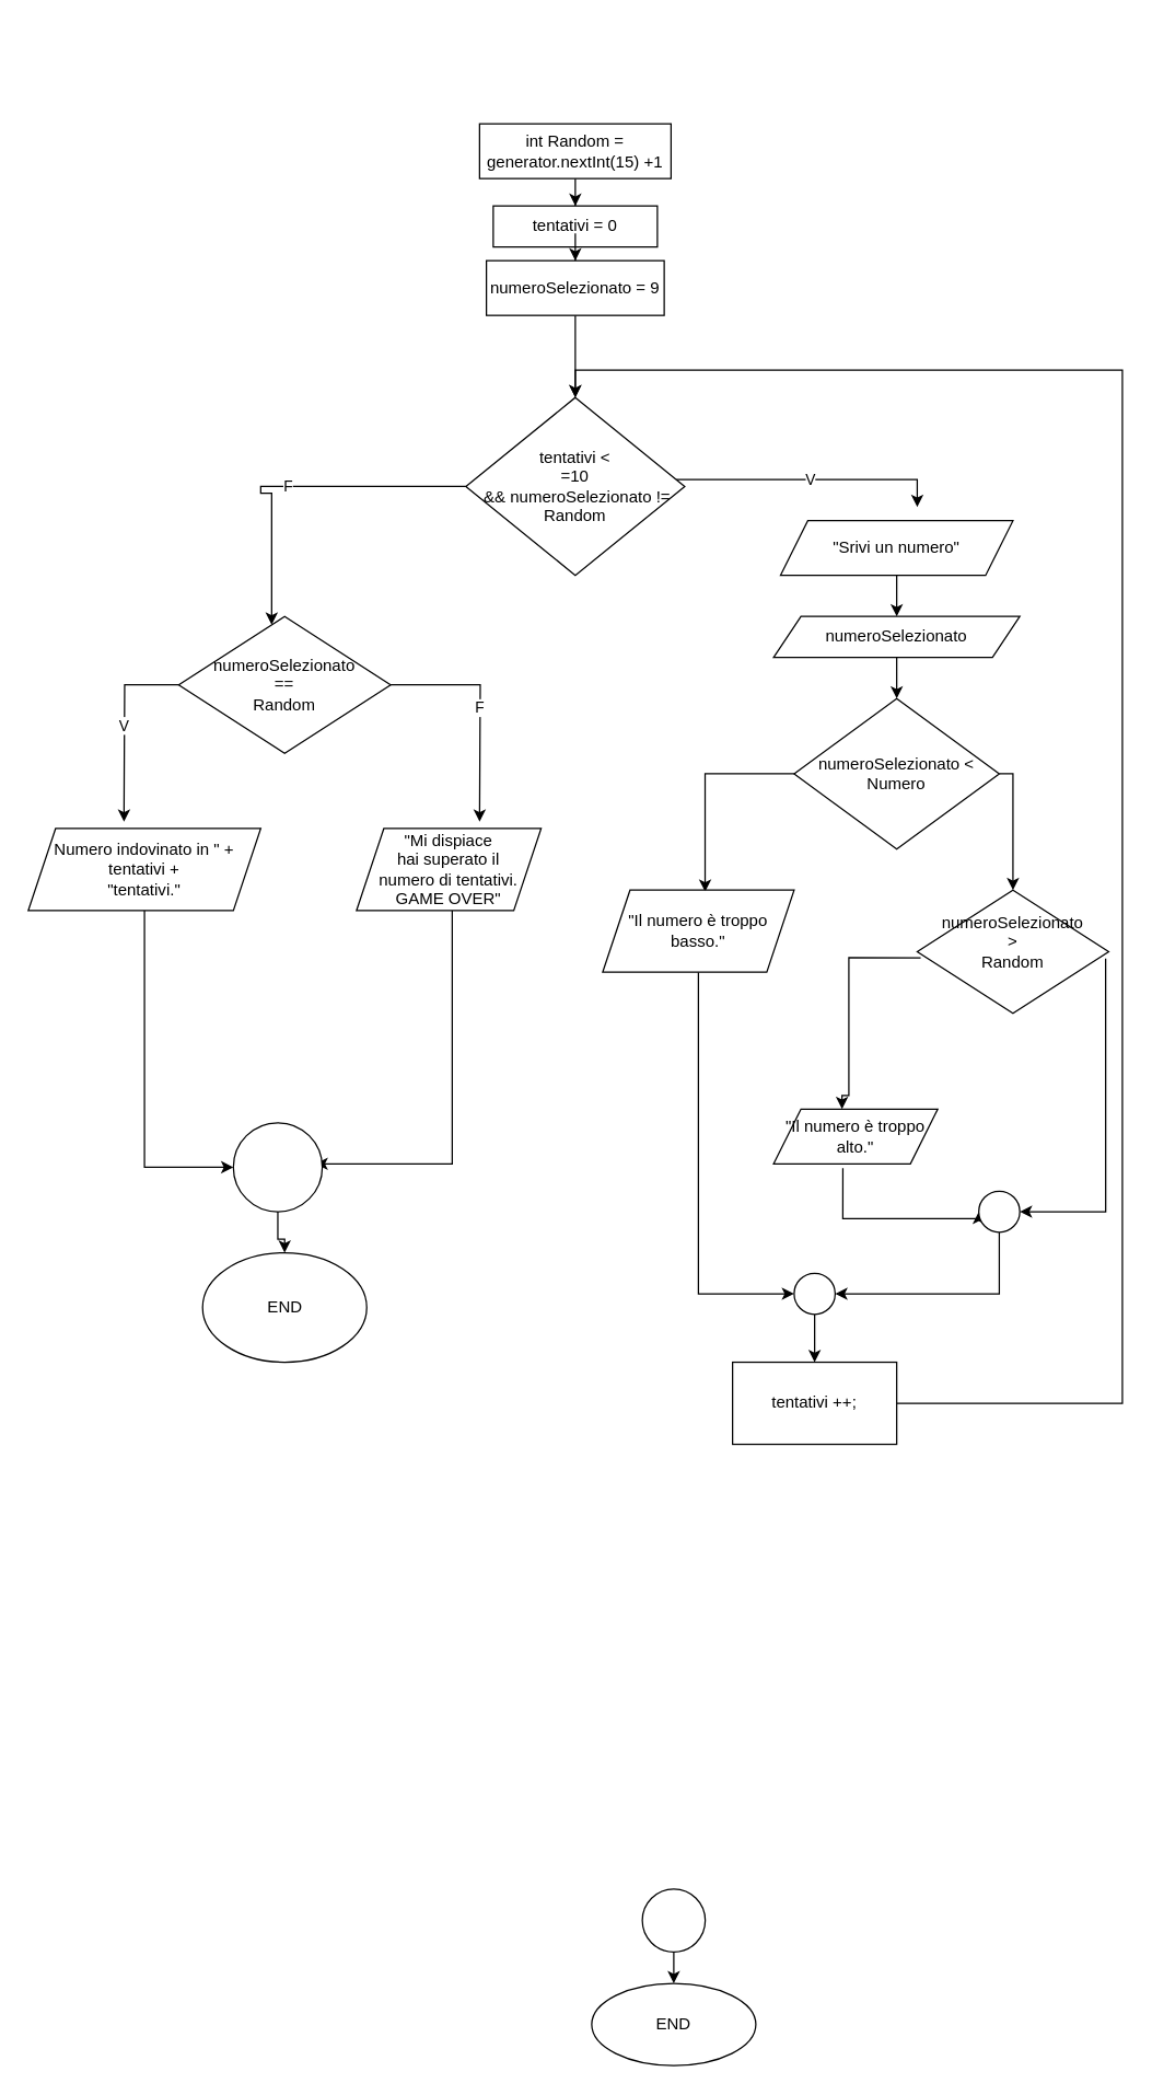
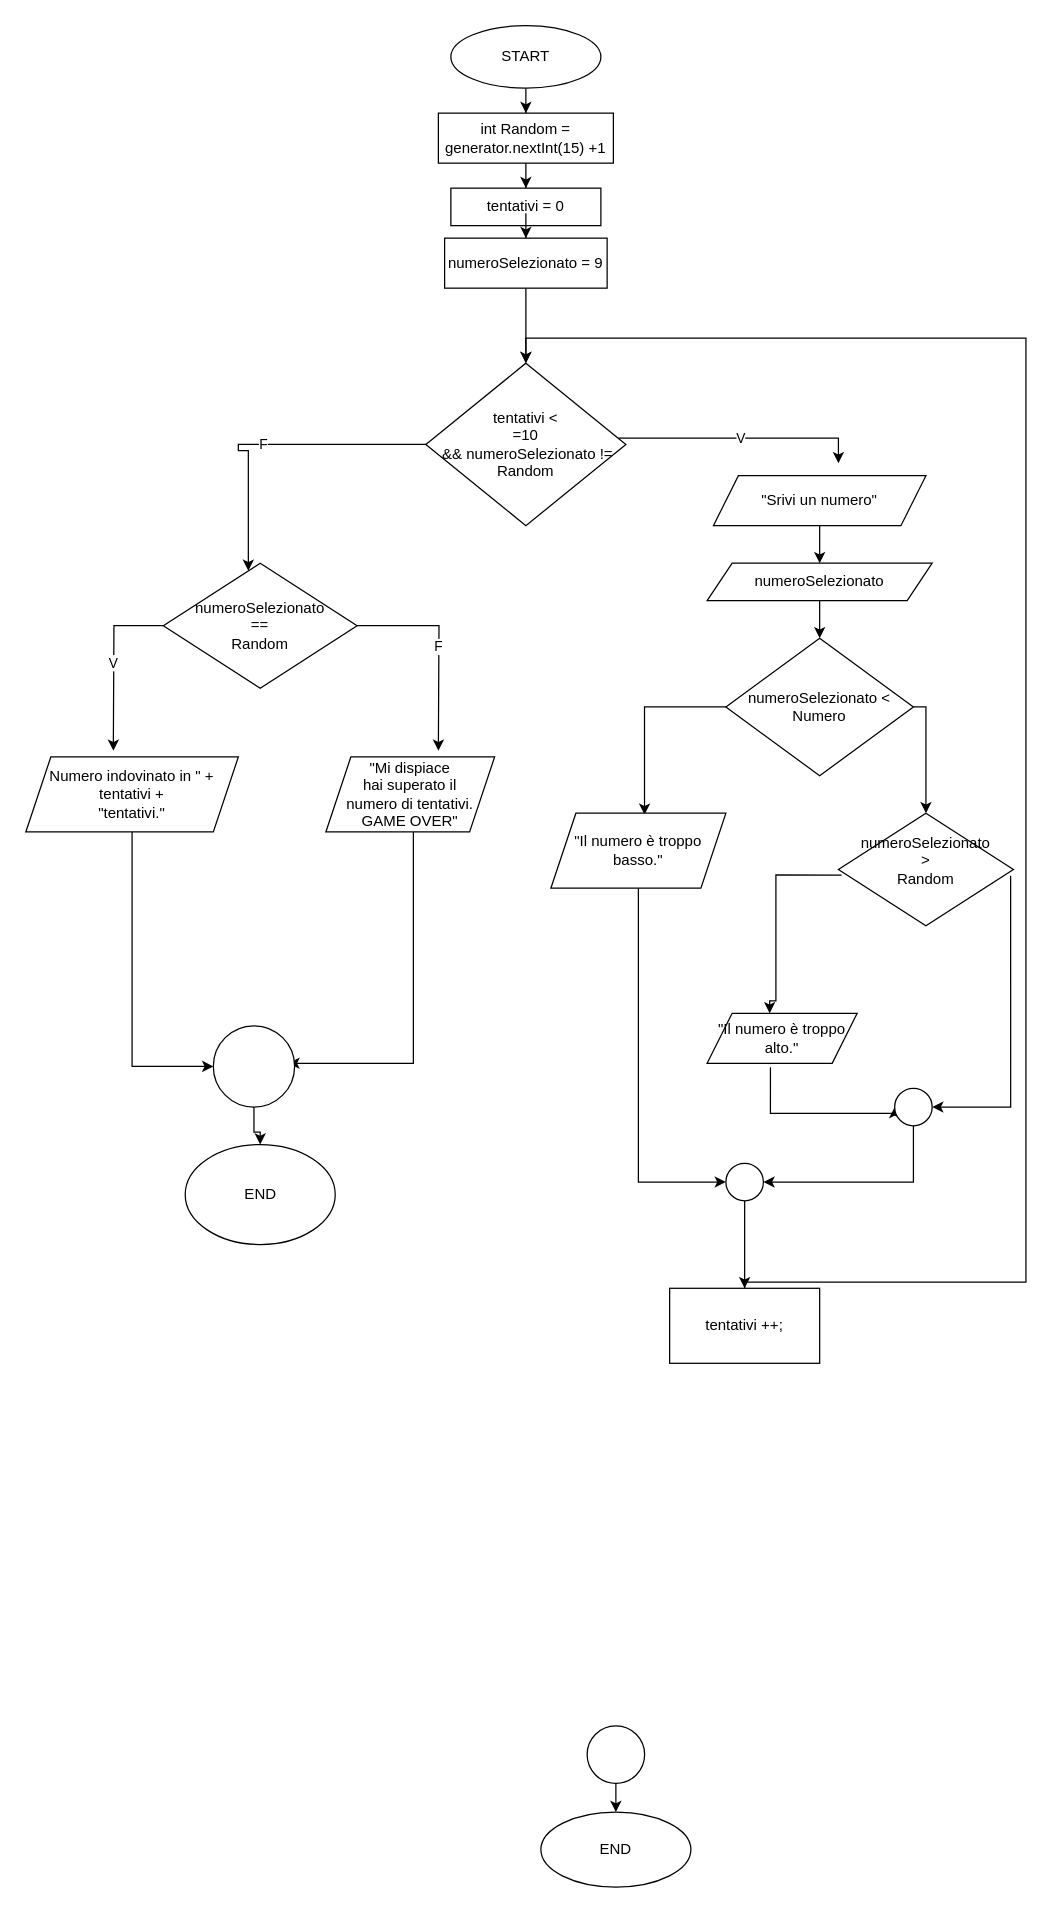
  <mxCell id="0" />
  <mxCell id="1" parent="0" />
+ <mxCell id="2" style="edgeStyle=orthogonalEdgeStyle;rounded=0;orthogonalLoop=1;jettySize=auto;html=1;" edge="1" parent="1" source="3" target="4"><mxGeometry relative="1" as="geometry" /></mxCell>
+ <mxCell id="3" value="START" style="ellipse;whiteSpace=wrap;html=1;" vertex="1" parent="1"><mxGeometry x="360" width="120" height="50" as="geometry" y="20" /></mxCell>
  <mxCell id="4" value="int Random = generator.nextInt(15) +1 " style="rounded=0;whiteSpace=wrap;html=1;" vertex="1" parent="1"><mxGeometry x="350" y="90" width="140" height="40" as="geometry" /></mxCell>
  <mxCell id="5" value="V" style="edgeStyle=orthogonalEdgeStyle;rounded=0;orthogonalLoop=1;jettySize=auto;html=1;" edge="1" parent="1" source="7"><mxGeometry relative="1" as="geometry"><mxPoint x="90" y="600" as="targetPoint" /></mxGeometry></mxCell>
  <mxCell id="6" value="F" style="edgeStyle=orthogonalEdgeStyle;rounded=0;orthogonalLoop=1;jettySize=auto;html=1;" edge="1" parent="1" source="7"><mxGeometry relative="1" as="geometry"><mxPoint x="350" y="600" as="targetPoint" /></mxGeometry></mxCell>
  <mxCell id="7" value="&lt;div&gt;numeroSelezionato&lt;/div&gt;&lt;div&gt;== &lt;br&gt;&lt;/div&gt;&lt;div&gt;Random&lt;br&gt;&lt;/div&gt;" style="rhombus;whiteSpace=wrap;html=1;" vertex="1" parent="1"><mxGeometry x="130" y="450" width="155" height="100" as="geometry" /></mxCell>
  <mxCell id="8" style="edgeStyle=orthogonalEdgeStyle;rounded=0;orthogonalLoop=1;jettySize=auto;html=1;entryX=0.535;entryY=0.02;entryDx=0;entryDy=0;entryPerimeter=0;exitX=0;exitY=0.5;exitDx=0;exitDy=0;" edge="1" parent="1" source="10" target="14"><mxGeometry relative="1" as="geometry" /></mxCell>
  <mxCell id="9" style="edgeStyle=orthogonalEdgeStyle;rounded=0;orthogonalLoop=1;jettySize=auto;html=1;entryX=0.5;entryY=0;entryDx=0;entryDy=0;" edge="1" parent="1" source="10" target="42"><mxGeometry relative="1" as="geometry"><Array as="points"><mxPoint x="740" y="565" /></Array></mxGeometry></mxCell>
  <mxCell id="10" value="&lt;div&gt;numeroSelezionato &amp;lt;&lt;/div&gt;&lt;div&gt;Numero&lt;br&gt;&lt;/div&gt;" style="rhombus;whiteSpace=wrap;html=1;" vertex="1" parent="1"><mxGeometry x="580" y="510" width="150" height="110" as="geometry" /></mxCell>
  <mxCell id="11" style="edgeStyle=orthogonalEdgeStyle;rounded=0;orthogonalLoop=1;jettySize=auto;html=1;entryX=0.5;entryY=0;entryDx=0;entryDy=0;" edge="1" parent="1" source="12" target="34"><mxGeometry relative="1" as="geometry"><Array as="points"><mxPoint x="820" y="1025" /><mxPoint x="820" y="270" /><mxPoint x="420" y="270" /></Array></mxGeometry></mxCell>
- <mxCell id="12" value="tentativi ++;" style="rounded=0;whiteSpace=wrap;html=1;" vertex="1" parent="1"><mxGeometry x="535" y="995" width="120" height="60" as="geometry" /></mxCell>
+ <mxCell id="12" value="tentativi ++;" style="rounded=0;whiteSpace=wrap;html=1;" vertex="1" parent="1"><mxGeometry x="535" y="1030" width="120" height="60" as="geometry" /></mxCell>
  <mxCell id="13" style="edgeStyle=orthogonalEdgeStyle;rounded=0;orthogonalLoop=1;jettySize=auto;html=1;entryX=0;entryY=0.5;entryDx=0;entryDy=0;" edge="1" parent="1" source="14" target="45"><mxGeometry relative="1" as="geometry" /></mxCell>
  <mxCell id="14" value="&lt;div&gt;&quot;Il numero è troppo &lt;br&gt;&lt;/div&gt;&lt;div&gt;basso.&quot;&lt;br&gt;&lt;/div&gt;" style="shape=parallelogram;perimeter=parallelogramPerimeter;whiteSpace=wrap;html=1;fixedSize=1;" vertex="1" parent="1"><mxGeometry x="440" y="650" width="140" height="60" as="geometry" /></mxCell>
  <mxCell id="15" style="edgeStyle=orthogonalEdgeStyle;rounded=0;orthogonalLoop=1;jettySize=auto;html=1;" edge="1" parent="1" source="16" target="38"><mxGeometry relative="1" as="geometry"><mxPoint x="190" y="850" as="targetPoint" /><Array as="points"><mxPoint x="105" y="850" /><mxPoint x="105" y="850" /></Array></mxGeometry></mxCell>
  <mxCell id="16" value="&lt;div&gt;Numero indovinato in &quot; + tentativi + &lt;br&gt;&lt;/div&gt;&lt;div&gt;&quot;tentativi.&quot;&lt;/div&gt;" style="shape=parallelogram;perimeter=parallelogramPerimeter;whiteSpace=wrap;html=1;fixedSize=1;" vertex="1" parent="1"><mxGeometry x="20" y="605" width="170" height="60" as="geometry" /></mxCell>
  <mxCell id="17" style="edgeStyle=orthogonalEdgeStyle;rounded=0;orthogonalLoop=1;jettySize=auto;html=1;entryX=0;entryY=0.5;entryDx=0;entryDy=0;exitX=0.422;exitY=1.081;exitDx=0;exitDy=0;exitPerimeter=0;" edge="1" parent="1" source="18" target="44"><mxGeometry relative="1" as="geometry"><Array as="points"><mxPoint x="616" y="890" /><mxPoint x="715" y="890" /></Array></mxGeometry></mxCell>
  <mxCell id="18" value="&lt;div&gt;&quot;Il numero è troppo&lt;/div&gt;&lt;div&gt;alto.&quot;&lt;br&gt;&lt;/div&gt;" style="shape=parallelogram;perimeter=parallelogramPerimeter;whiteSpace=wrap;html=1;fixedSize=1;" vertex="1" parent="1"><mxGeometry x="565" y="810" width="120" height="40" as="geometry" /></mxCell>
  <mxCell id="19" style="edgeStyle=orthogonalEdgeStyle;rounded=0;orthogonalLoop=1;jettySize=auto;html=1;exitX=0.5;exitY=1;exitDx=0;exitDy=0;" edge="1" parent="1" source="45" target="12"><mxGeometry relative="1" as="geometry"><mxPoint x="595" y="1025" as="sourcePoint" /></mxGeometry></mxCell>
  <mxCell id="20" style="edgeStyle=orthogonalEdgeStyle;rounded=0;orthogonalLoop=1;jettySize=auto;html=1;" edge="1" parent="1" source="21"><mxGeometry relative="1" as="geometry"><mxPoint x="230" y="850" as="targetPoint" /><Array as="points"><mxPoint x="330" y="850" /></Array></mxGeometry></mxCell>
  <mxCell id="21" value="&lt;div&gt;&quot;Mi dispiace&lt;/div&gt;&lt;div&gt;hai superato il&lt;/div&gt;&lt;div&gt;numero di tentativi.&lt;/div&gt;&lt;div&gt;GAME OVER&quot;&lt;br&gt;&lt;/div&gt;" style="shape=parallelogram;perimeter=parallelogramPerimeter;whiteSpace=wrap;html=1;fixedSize=1;" vertex="1" parent="1"><mxGeometry x="260" y="605" width="135" height="60" as="geometry" /></mxCell>
  <mxCell id="22" style="edgeStyle=orthogonalEdgeStyle;rounded=0;orthogonalLoop=1;jettySize=auto;html=1;entryX=0.5;entryY=0;entryDx=0;entryDy=0;" edge="1" parent="1" source="23" target="25"><mxGeometry relative="1" as="geometry" /></mxCell>
  <mxCell id="23" value="&quot;Srivi un numero&quot;" style="shape=parallelogram;perimeter=parallelogramPerimeter;whiteSpace=wrap;html=1;fixedSize=1;" vertex="1" parent="1"><mxGeometry x="570" y="380" width="170" height="40" as="geometry" /></mxCell>
  <mxCell id="24" value="" style="edgeStyle=orthogonalEdgeStyle;rounded=0;orthogonalLoop=1;jettySize=auto;html=1;" edge="1" parent="1" source="25" target="10"><mxGeometry relative="1" as="geometry" /></mxCell>
  <mxCell id="25" value="numeroSelezionato" style="shape=parallelogram;perimeter=parallelogramPerimeter;whiteSpace=wrap;html=1;fixedSize=1;" vertex="1" parent="1"><mxGeometry x="565" y="450" width="180" height="30" as="geometry" /></mxCell>
  <mxCell id="26" value="" style="edgeStyle=orthogonalEdgeStyle;rounded=0;orthogonalLoop=1;jettySize=auto;html=1;entryX=0.5;entryY=0;entryDx=0;entryDy=0;" edge="1" parent="1" source="4" target="28"><mxGeometry relative="1" as="geometry"><mxPoint x="420" y="120" as="sourcePoint" /><mxPoint x="420" y="160" as="targetPoint" /></mxGeometry></mxCell>
  <mxCell id="27" value="" style="edgeStyle=orthogonalEdgeStyle;rounded=0;orthogonalLoop=1;jettySize=auto;html=1;" edge="1" parent="1" source="36" target="34"><mxGeometry relative="1" as="geometry" /></mxCell>
  <mxCell id="28" value="tentativi = 0" style="rounded=0;whiteSpace=wrap;html=1;" vertex="1" parent="1"><mxGeometry x="360" y="150" width="120" height="30" as="geometry" /></mxCell>
  <mxCell id="29" style="edgeStyle=orthogonalEdgeStyle;rounded=0;orthogonalLoop=1;jettySize=auto;html=1;" edge="1" parent="1" source="30" target="31"><mxGeometry relative="1" as="geometry" /></mxCell>
  <mxCell id="30" value="" style="ellipse;whiteSpace=wrap;html=1;aspect=fixed;" vertex="1" parent="1"><mxGeometry x="469" y="1380" width="46" height="46" as="geometry" /></mxCell>
  <mxCell id="31" value="END" style="ellipse;whiteSpace=wrap;html=1;" vertex="1" parent="1"><mxGeometry x="432" y="1449" width="120" height="60" as="geometry" /></mxCell>
  <mxCell id="32" value="F" style="edgeStyle=orthogonalEdgeStyle;rounded=0;orthogonalLoop=1;jettySize=auto;html=1;" edge="1" parent="1" source="34" target="7"><mxGeometry relative="1" as="geometry"><mxPoint x="180" y="360" as="targetPoint" /><Array as="points"><mxPoint x="190" y="355" /><mxPoint x="190" y="360" /><mxPoint x="198" y="360" /></Array></mxGeometry></mxCell>
  <mxCell id="33" value="V" style="edgeStyle=orthogonalEdgeStyle;rounded=0;orthogonalLoop=1;jettySize=auto;html=1;" edge="1" parent="1" source="34"><mxGeometry relative="1" as="geometry"><mxPoint x="670" y="370" as="targetPoint" /><Array as="points"><mxPoint x="670" y="350" /></Array></mxGeometry></mxCell>
  <mxCell id="34" value="&lt;div&gt;tentativi &amp;lt;&lt;/div&gt;&lt;div&gt;=10&lt;br&gt;&lt;/div&gt;&amp;nbsp;&amp;amp;&amp;amp; numeroSelezionato != Random" style="rhombus;whiteSpace=wrap;html=1;" vertex="1" parent="1"><mxGeometry x="340" y="290" width="160" height="130" as="geometry" /></mxCell>
  <mxCell id="35" value="" style="edgeStyle=orthogonalEdgeStyle;rounded=0;orthogonalLoop=1;jettySize=auto;html=1;" edge="1" parent="1" source="28" target="36"><mxGeometry relative="1" as="geometry"><mxPoint x="420" y="180" as="sourcePoint" /><mxPoint x="420" y="290" as="targetPoint" /></mxGeometry></mxCell>
  <mxCell id="36" value="numeroSelezionato = 9" style="rounded=0;whiteSpace=wrap;html=1;" vertex="1" parent="1"><mxGeometry x="355" y="190" width="130" height="40" as="geometry" /></mxCell>
  <mxCell id="37" value="" style="edgeStyle=orthogonalEdgeStyle;rounded=0;orthogonalLoop=1;jettySize=auto;html=1;" edge="1" parent="1" source="38" target="39"><mxGeometry relative="1" as="geometry" /></mxCell>
  <mxCell id="38" value="" style="ellipse;whiteSpace=wrap;html=1;aspect=fixed;" vertex="1" parent="1"><mxGeometry x="170" y="820" width="65" height="65" as="geometry" /></mxCell>
  <mxCell id="39" value="END" style="ellipse;whiteSpace=wrap;html=1;" vertex="1" parent="1"><mxGeometry x="147.5" y="915" width="120" height="80" as="geometry" /></mxCell>
  <mxCell id="40" style="edgeStyle=orthogonalEdgeStyle;rounded=0;orthogonalLoop=1;jettySize=auto;html=1;entryX=0.417;entryY=0;entryDx=0;entryDy=0;entryPerimeter=0;exitX=0.018;exitY=0.549;exitDx=0;exitDy=0;exitPerimeter=0;" edge="1" parent="1" source="42" target="18"><mxGeometry relative="1" as="geometry"><mxPoint x="650" y="790" as="targetPoint" /><Array as="points"><mxPoint x="620" y="699" /><mxPoint x="620" y="800" /><mxPoint x="615" y="800" /></Array></mxGeometry></mxCell>
  <mxCell id="41" style="edgeStyle=orthogonalEdgeStyle;rounded=0;orthogonalLoop=1;jettySize=auto;html=1;entryX=1;entryY=0.5;entryDx=0;entryDy=0;exitX=0.984;exitY=0.556;exitDx=0;exitDy=0;exitPerimeter=0;" edge="1" parent="1" source="42" target="44"><mxGeometry relative="1" as="geometry"><Array as="points"><mxPoint x="808" y="885" /></Array></mxGeometry></mxCell>
  <mxCell id="42" value="&lt;div&gt;numeroSelezionato&lt;/div&gt;&lt;div&gt;&amp;gt;&lt;/div&gt;&lt;div&gt;Random&lt;br&gt;&lt;/div&gt;&lt;div&gt;&lt;br&gt;&lt;/div&gt;" style="rhombus;whiteSpace=wrap;html=1;" vertex="1" parent="1"><mxGeometry x="670" y="650" width="140" height="90" as="geometry" /></mxCell>
  <mxCell id="43" style="edgeStyle=orthogonalEdgeStyle;rounded=0;orthogonalLoop=1;jettySize=auto;html=1;entryX=1;entryY=0.5;entryDx=0;entryDy=0;exitX=0.5;exitY=1;exitDx=0;exitDy=0;" edge="1" parent="1" source="44" target="45"><mxGeometry relative="1" as="geometry"><Array as="points"><mxPoint x="730" y="945" /></Array></mxGeometry></mxCell>
  <mxCell id="44" value="" style="ellipse;whiteSpace=wrap;html=1;aspect=fixed;" vertex="1" parent="1"><mxGeometry x="715" y="870" width="30" height="30" as="geometry" /></mxCell>
  <mxCell id="45" value="" style="ellipse;whiteSpace=wrap;html=1;aspect=fixed;" vertex="1" parent="1"><mxGeometry x="580" y="930" width="30" height="30" as="geometry" /></mxCell>
